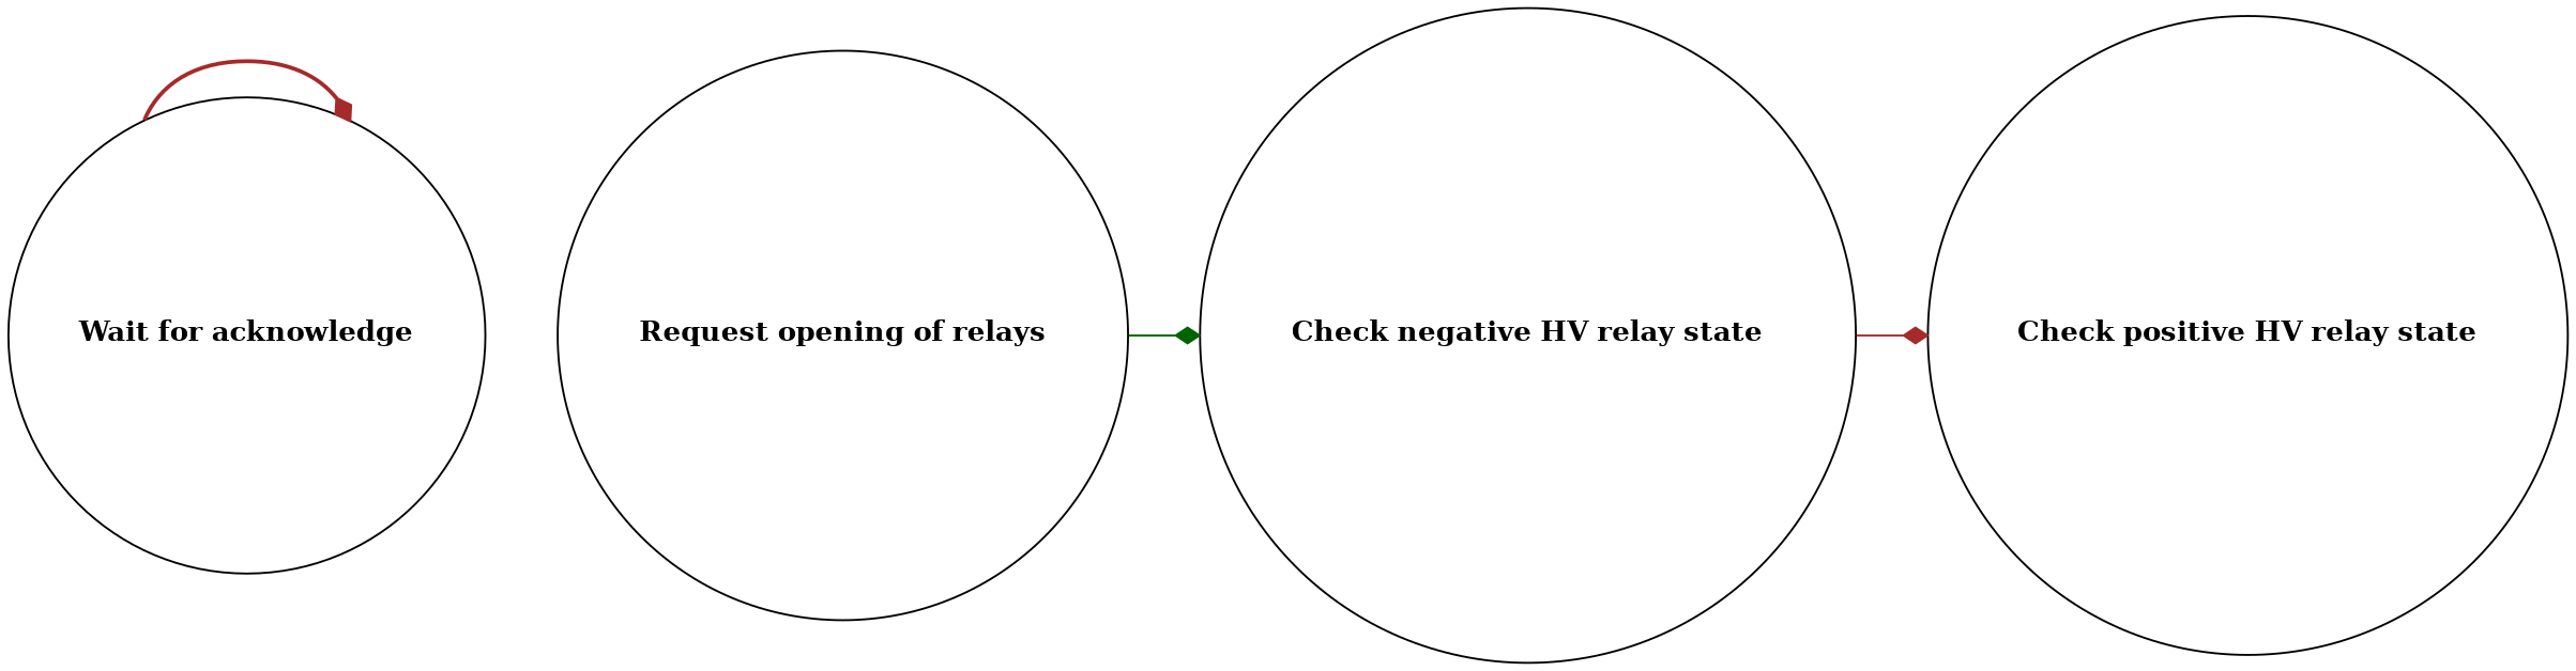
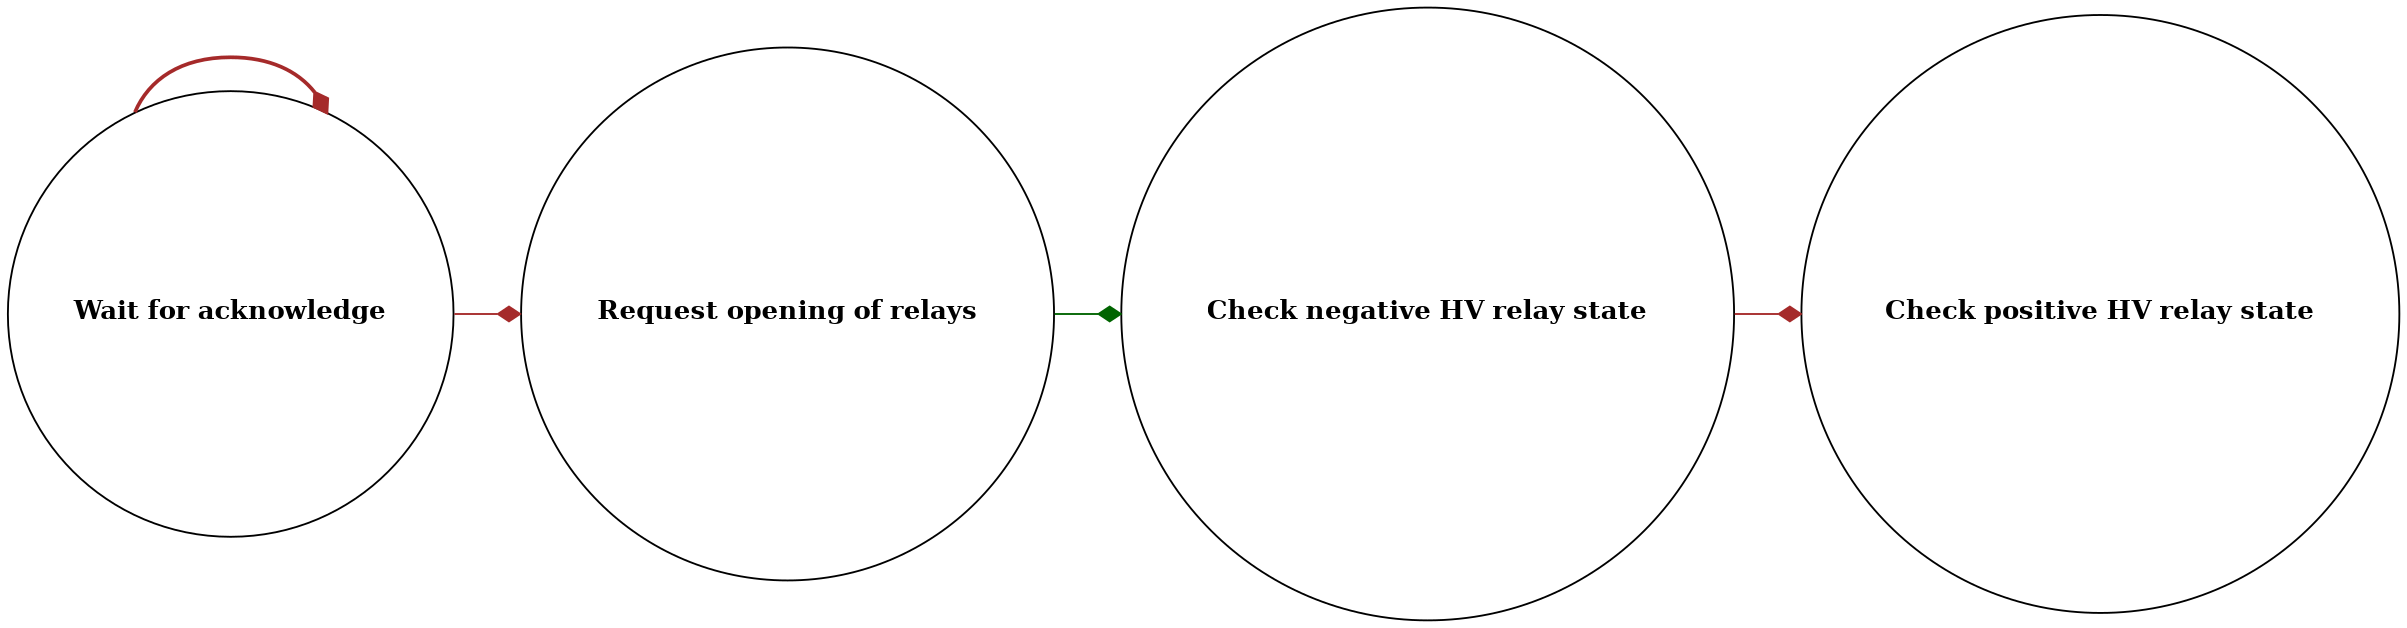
  digraph {
    compound=true
    rankdir=LR
    node [shape=circle]
    edge [arrowhead=diamond color=brown style=solid]
    n1 [label=<<B>Wait for acknowledge</B>>]
    n2 [label=<<B>Request opening of relays</B>>]
    n3 [label=<<B>Check negative HV relay state</B>>]
    n4 [label=<<B>Check positive HV relay state</B>>]
    n1 -> n1 [style=bold]
+   n1 -> n2
    n2 -> n3 [color=darkgreen]
    n3 -> n4
  }
